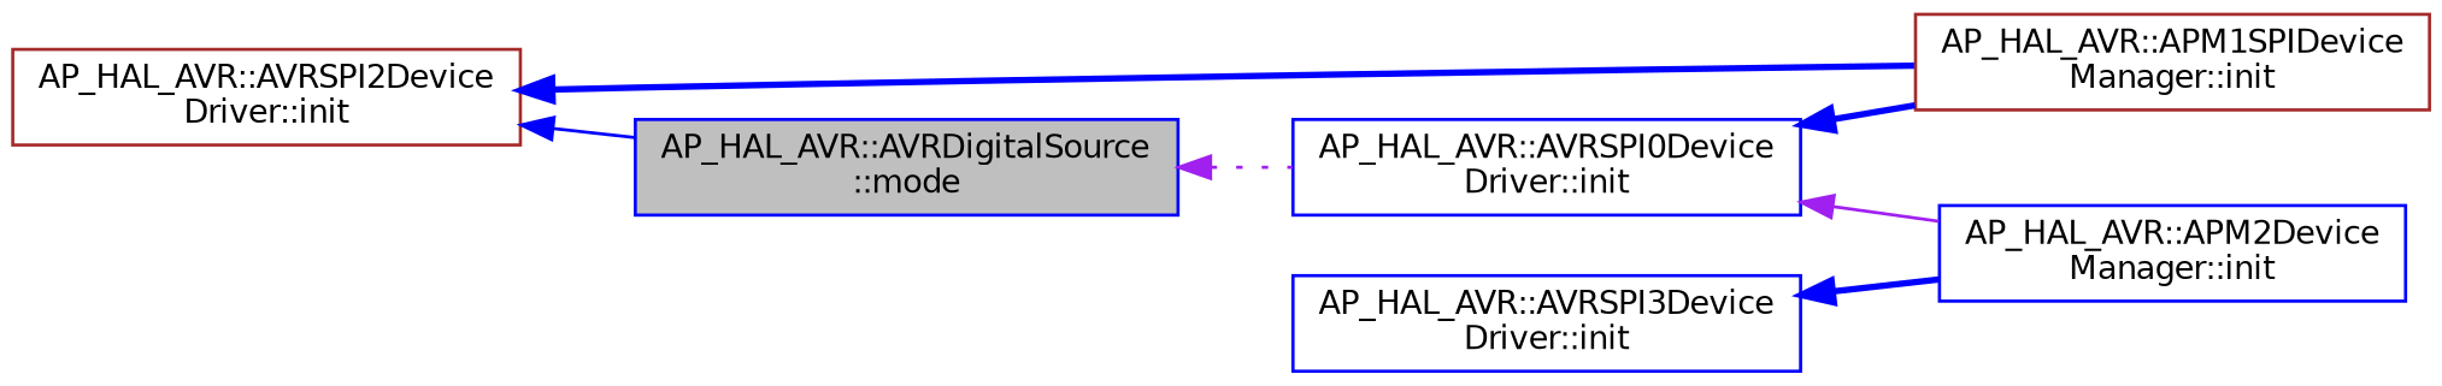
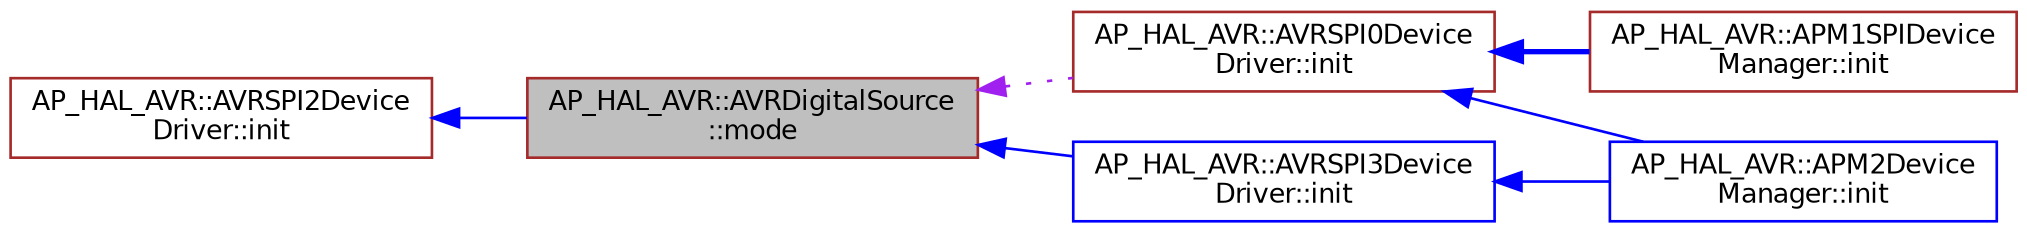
  digraph {
    rankdir=LR
    node [color=brown fillcolor=white fontname=Helvetica fontsize=10 shape=record style=filled]
    edge [color=blue dir=back fontname=Helvetica fontsize=10 labelfontname=Helvetica labelfontsize=10 style=solid]
-   n1 [color=blue fillcolor=grey75 fontcolor=black height=0.2 label="AP_HAL_AVR::AVRDigitalSource\l::mode" width=0.4]
-   n2 [color=blue height=0.2 label="AP_HAL_AVR::AVRSPI0Device\lDriver::init" width=0.4]
+   n1 [fillcolor=grey75 fontcolor=black height=0.2 label="AP_HAL_AVR::AVRDigitalSource\l::mode" width=0.4]
+   n2 [height=0.2 label="AP_HAL_AVR::AVRSPI0Device\lDriver::init" width=0.4]
    n3 [color=blue height=0.2 label="AP_HAL_AVR::AVRSPI3Device\lDriver::init" width=0.4]
    n4 [height=0.2 label="AP_HAL_AVR::APM1SPIDevice\lManager::init" width=0.4]
    n5 [color=blue height=0.2 label="AP_HAL_AVR::APM2Device\lManager::init" width=0.4]
    n6 [height=0.2 label="AP_HAL_AVR::AVRSPI2Device\lDriver::init" width=0.4]
    n1 -> n2 [color=purple style=dotted]
+   n1 -> n3
    n2 -> n4 [style=bold]
-   n2 -> n5 [color=purple]
-   n3 -> n5 [style=bold]
+   n2 -> n5
+   n3 -> n5
    n6 -> n1
-   n6 -> n4 [style=bold]
  }
